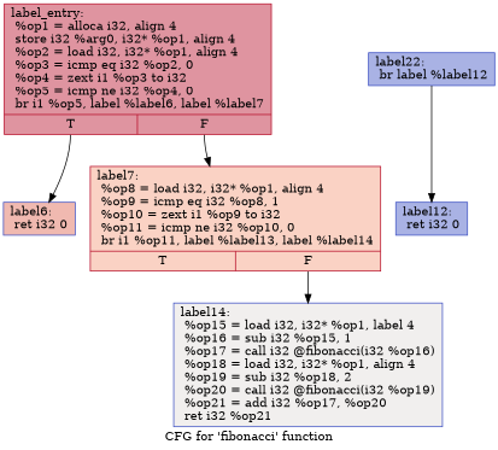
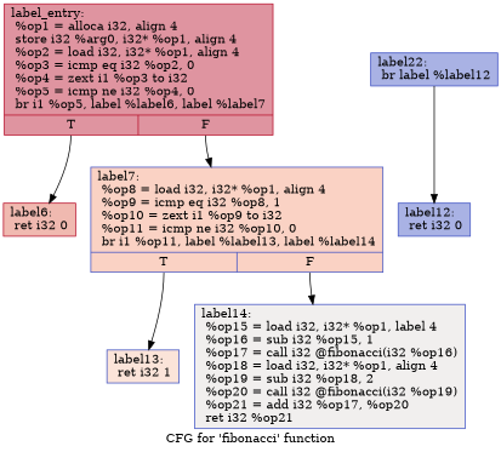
  digraph {
    label="CFG for 'fibonacci' function"
    node [color="#3d50c3ff" fillcolor="#3d50c370" shape=record style=filled]
    edge [tailport=s0]
    n1 [color="#b70d28ff" fillcolor="#b70d2870" label="{label_entry:\l  %op1 = alloca i32, align 4\l  store i32 %arg0, i32* %op1, align 4\l  %op2 = load i32, i32* %op1, align 4\l  %op3 = icmp eq i32 %op2, 0\l  %op4 = zext i1 %op3 to i32\l  %op5 = icmp ne i32 %op4, 0\l  br i1 %op5, label %label6, label %label7\l|{<s0>T|<s1>F}}"]
-   n2 [fillcolor="#de614d70" label="{label6:                                           \l  ret i32 0\l}"]
-   n3 [color="#b70d28ff" fillcolor="#f4987a70" label="{label7:                                           \l  %op8 = load i32, i32* %op1, align 4\l  %op9 = icmp eq i32 %op8, 1\l  %op10 = zext i1 %op9 to i32\l  %op11 = icmp ne i32 %op10, 0\l  br i1 %op11, label %label13, label %label14\l|{<s0>T|<s1>F}}"]
+   n2 [color="#b70d28ff" fillcolor="#de614d70" label="{label6:                                           \l  ret i32 0\l}"]
+   n3 [fillcolor="#f4987a70" label="{label7:                                           \l  %op8 = load i32, i32* %op1, align 4\l  %op9 = icmp eq i32 %op8, 1\l  %op10 = zext i1 %op9 to i32\l  %op11 = icmp ne i32 %op10, 0\l  br i1 %op11, label %label13, label %label14\l|{<s0>T|<s1>F}}"]
+   n4 [fillcolor="#f5c1a970" label="{label13:                                          \l  ret i32 1\l}"]
    n5 [fillcolor="#e0dbd870" label="{label14:                                          \l  %op15 = load i32, i32* %op1, label 4\l  %op16 = sub i32 %op15, 1\l  %op17 = call i32 @fibonacci(i32 %op16)\l  %op18 = load i32, i32* %op1, align 4\l  %op19 = sub i32 %op18, 2\l  %op20 = call i32 @fibonacci(i32 %op19)\l  %op21 = add i32 %op17, %op20\l  ret i32 %op21\l}"]
    n6 [label="{label12:                                          \l  ret i32 0\l}"]
    n7 [label="{label22:                                          \l  br label %label12\l}"]
    n1 -> n2
    n1 -> n3 [tailport=s1]
+   n3 -> n4
    n3 -> n5 [tailport=s1]
    n7 -> n6
  }
